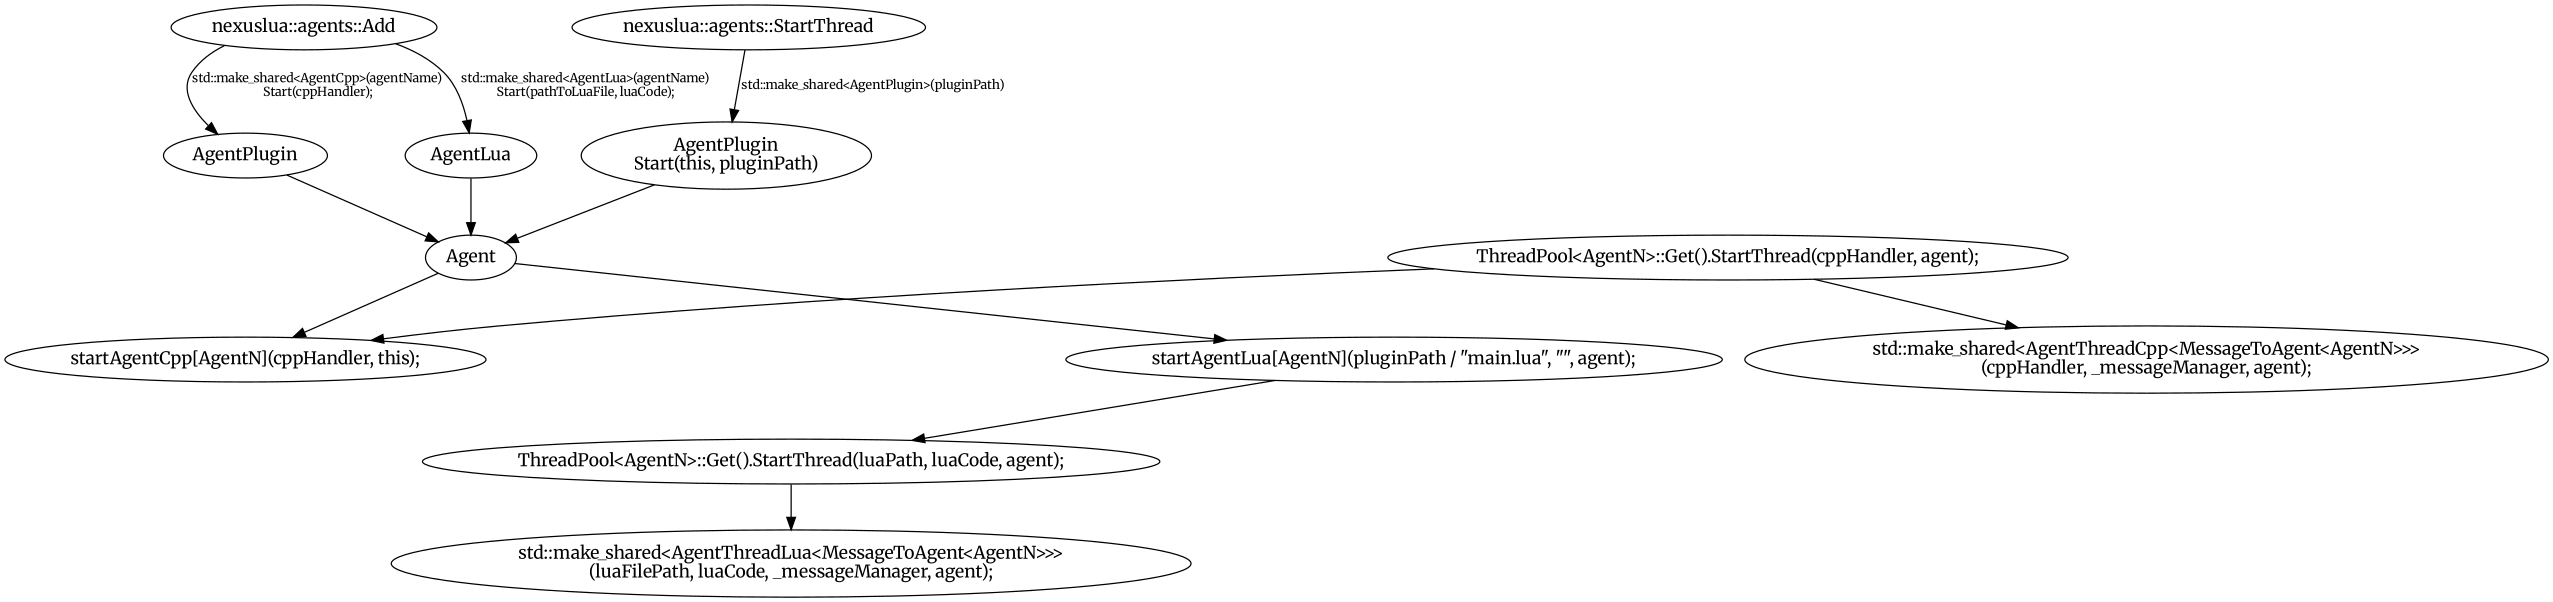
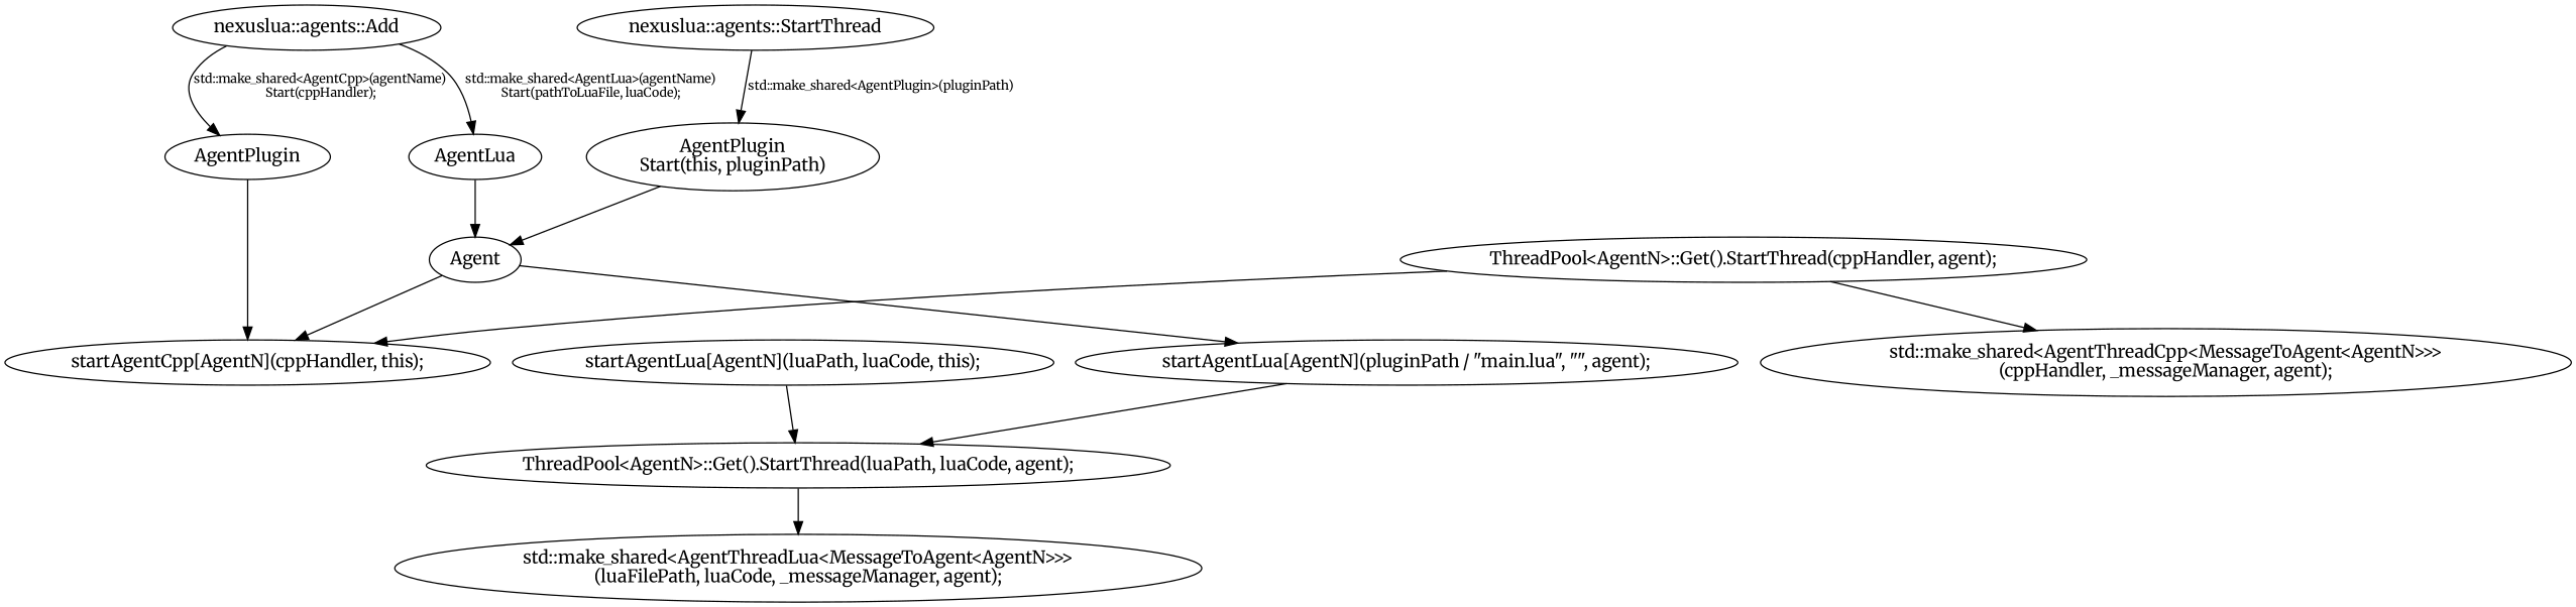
  digraph {
    fontname=Merriweather
    node [fontname=Merriweather]
    edge [fontname=Merriweather]
    "nexuslua::agents::Add"
    AgentLua
    n3 [label=AgentPlugin]
    Agent
    "startAgentLua[AgentN](pluginPath / \"main.lua\", \"\", agent);"
    "startAgentCpp[AgentN](cppHandler, this);"
+   "startAgentLua[AgentN](luaPath, luaCode, this);"
    "ThreadPool<AgentN>::Get().StartThread(luaPath, luaCode, agent);"
    n9 [label="nexuslua::agents::StartThread"]
    "AgentPlugin\nStart(this, pluginPath)"
    "std::make_shared<AgentThreadLua<MessageToAgent<AgentN>>>\n(luaFilePath, luaCode, _messageManager, agent);"
    "ThreadPool<AgentN>::Get().StartThread(cppHandler, agent);"
    "std::make_shared<AgentThreadCpp<MessageToAgent<AgentN>>>\n(cppHandler, _messageManager, agent);"
    "nexuslua::agents::Add" -> AgentLua [fontsize=10 label="std::make_shared<AgentLua>(agentName)\nStart(pathToLuaFile, luaCode);"]
    "nexuslua::agents::Add" -> n3 [fontsize=10 label="std::make_shared<AgentCpp>(agentName)\nStart(cppHandler);"]
    AgentLua -> Agent
-   n3 -> Agent
+   n3 -> "startAgentCpp[AgentN](cppHandler, this);"
    Agent -> "startAgentLua[AgentN](pluginPath / \"main.lua\", \"\", agent);"
    Agent -> "startAgentCpp[AgentN](cppHandler, this);"
    "startAgentLua[AgentN](pluginPath / \"main.lua\", \"\", agent);" -> "ThreadPool<AgentN>::Get().StartThread(luaPath, luaCode, agent);"
+   "startAgentLua[AgentN](luaPath, luaCode, this);" -> "ThreadPool<AgentN>::Get().StartThread(luaPath, luaCode, agent);"
    "ThreadPool<AgentN>::Get().StartThread(luaPath, luaCode, agent);" -> "std::make_shared<AgentThreadLua<MessageToAgent<AgentN>>>\n(luaFilePath, luaCode, _messageManager, agent);"
    n9 -> "AgentPlugin\nStart(this, pluginPath)" [fontsize=10 label="std::make_shared<AgentPlugin>(pluginPath)"]
    "AgentPlugin\nStart(this, pluginPath)" -> Agent
    "ThreadPool<AgentN>::Get().StartThread(cppHandler, agent);" -> "startAgentCpp[AgentN](cppHandler, this);"
    "ThreadPool<AgentN>::Get().StartThread(cppHandler, agent);" -> "std::make_shared<AgentThreadCpp<MessageToAgent<AgentN>>>\n(cppHandler, _messageManager, agent);"
  }
